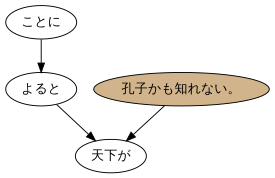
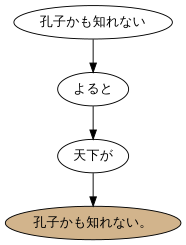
  digraph {
    fontname="Courier Prime"
    node [fillcolor=white fontname="Courier Prime" style=filled]
    edge [fontname="Courier Prime"]
-   n1 [label="ことに"]
+   n1 [label="孔子かも知れない"]
    n2 [label="よると"]
    n3 [label="天下が"]
    n4 [fillcolor=tan label="孔子かも知れない。"]
    n1 -> n2
    n2 -> n3
-   n4 -> n3
+   n3 -> n4
  }
